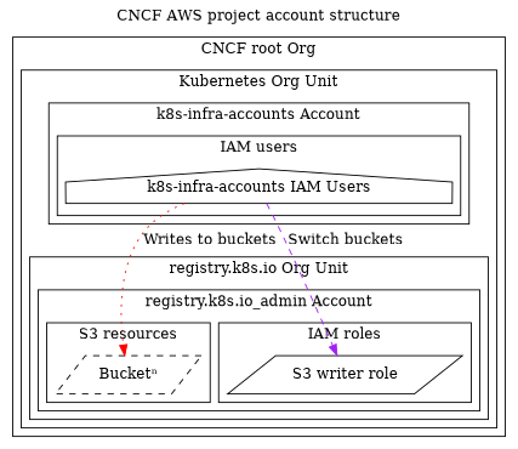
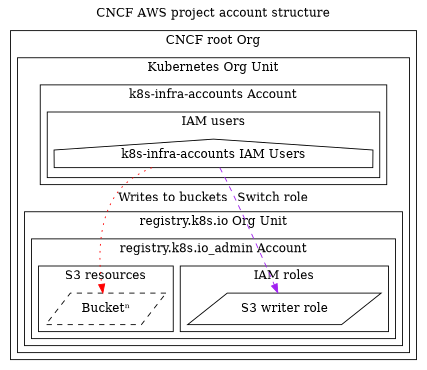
  digraph {
    compound=true
    label="CNCF AWS project account structure"
    labelloc=t
    node [shape=parallelogram]
    n1 [label="Bucketⁿ" style=dashed]
    n2 [label="S3 writer role"]
    n3 [label="k8s-infra-accounts IAM Users" shape=house]
    subgraph cluster_1 {
      label="CNCF root Org"
      subgraph cluster_2 {
        label="Kubernetes Org Unit"
        subgraph cluster_3 {
          label="registry.k8s.io Org Unit"
          subgraph cluster_4 {
            label="registry.k8s.io_admin Account"
            subgraph cluster_5 {
              label="S3 resources"
              n1
            }
            subgraph cluster_6 {
              label="IAM roles"
              n2
            }
          }
        }
        subgraph cluster_7 {
          label="k8s-infra-accounts Account"
          subgraph cluster_8 {
            label="IAM users"
            n3
          }
        }
      }
    }
    n3 -> n1 [color=red label="Writes to buckets" style=dotted]
-   n3 -> n2 [color=purple label="Switch buckets" style=dashed]
+   n3 -> n2 [color=purple label="Switch role" style=dashed]
  }
